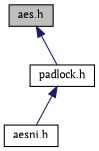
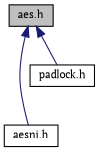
  digraph {
    fontname="PT Serif"
    node [color=black fontname="PT Serif" fontsize=10 shape=record]
    edge [color=midnightblue dir=back fontname="PT Serif" fontsize=10 labelfontname=Helvetica labelfontsize=10 style=solid]
    n1 [fillcolor=grey75 fontcolor=black height=0.2 label="aes.h" style=filled width=0.4]
    n2 [height=0.2 label="aesni.h" width=0.4]
    n3 [height=0.2 label="padlock.h" width=0.4]
-   n3 -> n2
+   n1 -> n2
    n1 -> n3
  }
